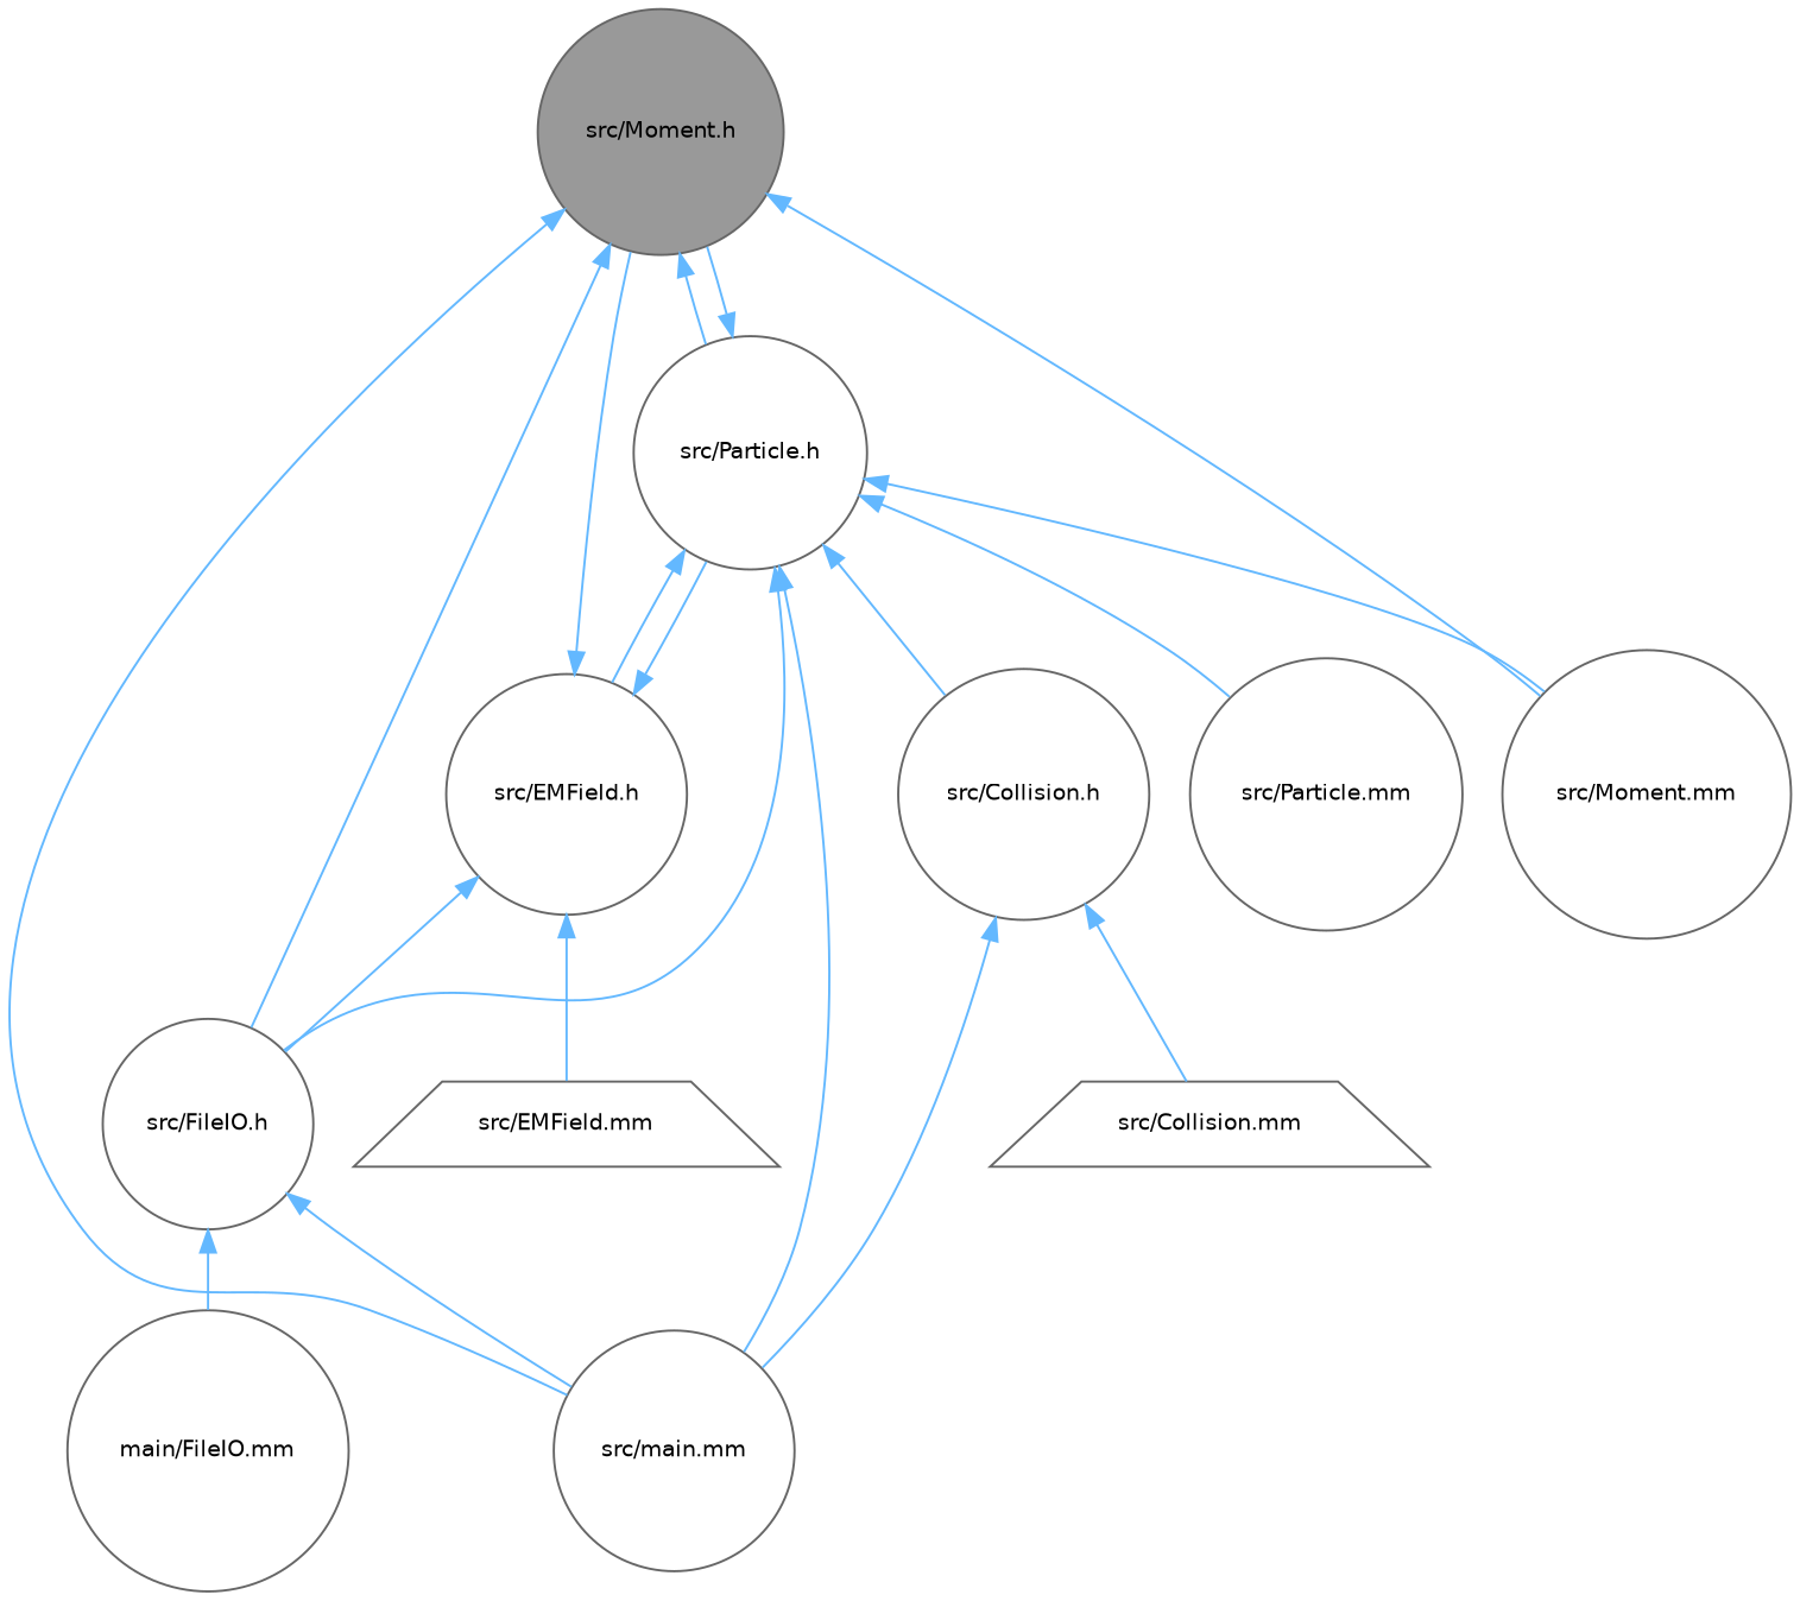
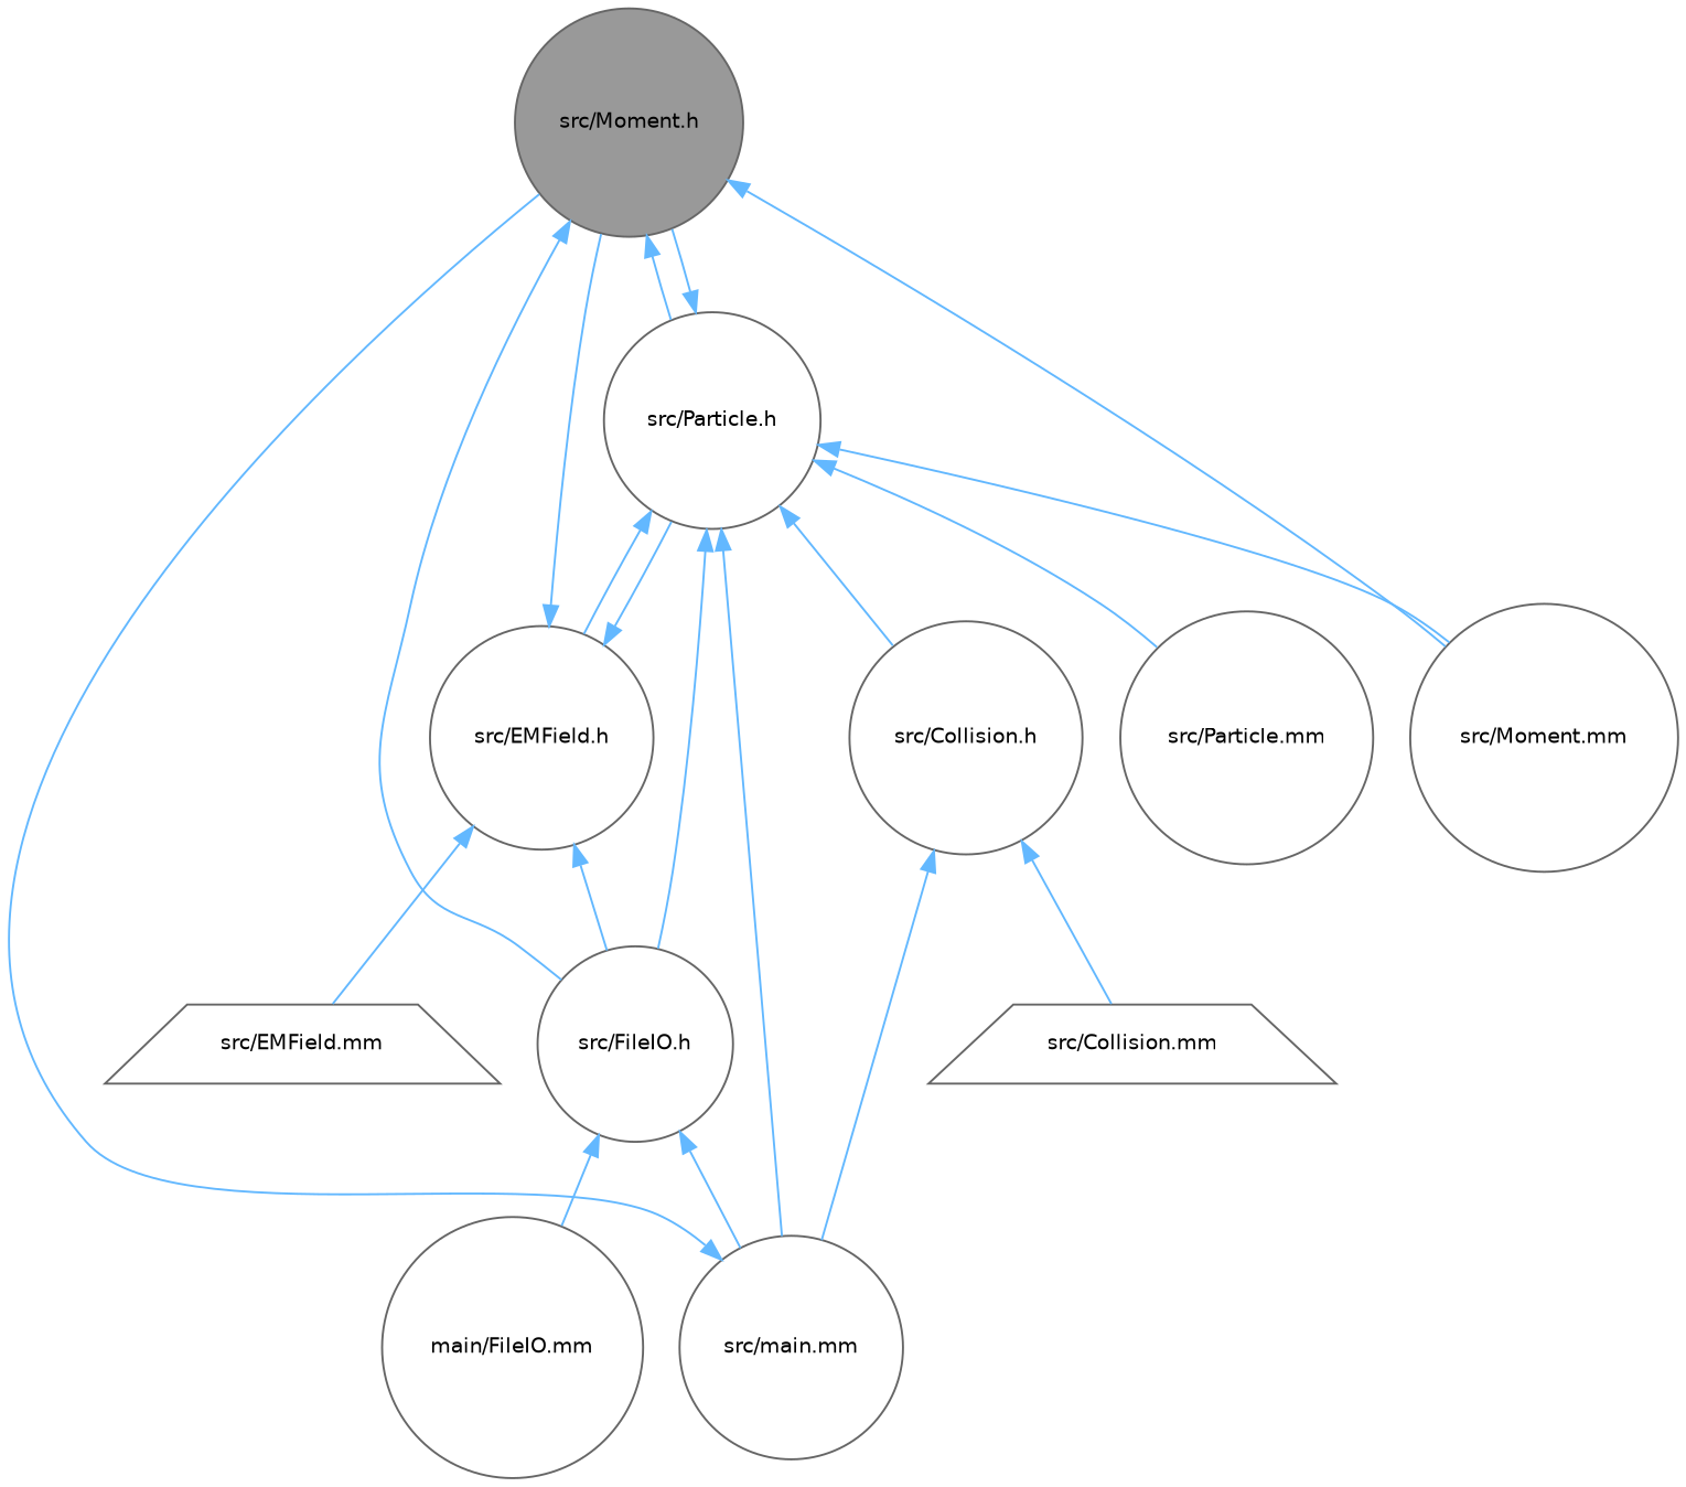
  digraph {
    node [color=grey40 fillcolor=white fontname=Helvetica fontsize=10 shape=circle style=filled]
    edge [color=steelblue1 dir=back fontname=Helvetica fontsize=10 labelfontname=Helvetica labelfontsize=10 style=solid]
    n1 [color=gray40 fillcolor=grey60 fontcolor=black height=0.2 label="src/Moment.h" width=0.4]
    n2 [height=0.2 label="src/FileIO.h" width=0.4]
    n3 [height=0.2 label="src/main.mm" width=0.4]
    n4 [height=0.2 label="src/Moment.mm" width=0.4]
    n5 [height=0.2 label="src/Particle.h" width=0.4]
    n6 [height=0.2 label="main/FileIO.mm" width=0.4]
    n7 [height=0.2 label="src/Collision.h" width=0.4]
    n8 [height=0.2 label="src/EMField.h" width=0.4]
    n9 [height=0.2 label="src/Particle.mm" width=0.4]
    n10 [height=0.2 label="src/Collision.mm" shape=trapezium width=0.4]
    n11 [height=0.2 label="src/EMField.mm" shape=trapezium width=0.4]
    n1 -> n2
-   n1 -> n3
+   n3 -> n1
    n1 -> n4
    n1 -> n5
    n2 -> n3
    n2 -> n6
    n5 -> n1
    n5 -> n2
    n5 -> n3
    n5 -> n4
    n5 -> n7
    n5 -> n8
    n5 -> n9
    n7 -> n3
    n7 -> n10
    n8 -> n1
    n8 -> n2
    n8 -> n5
    n8 -> n11
  }
